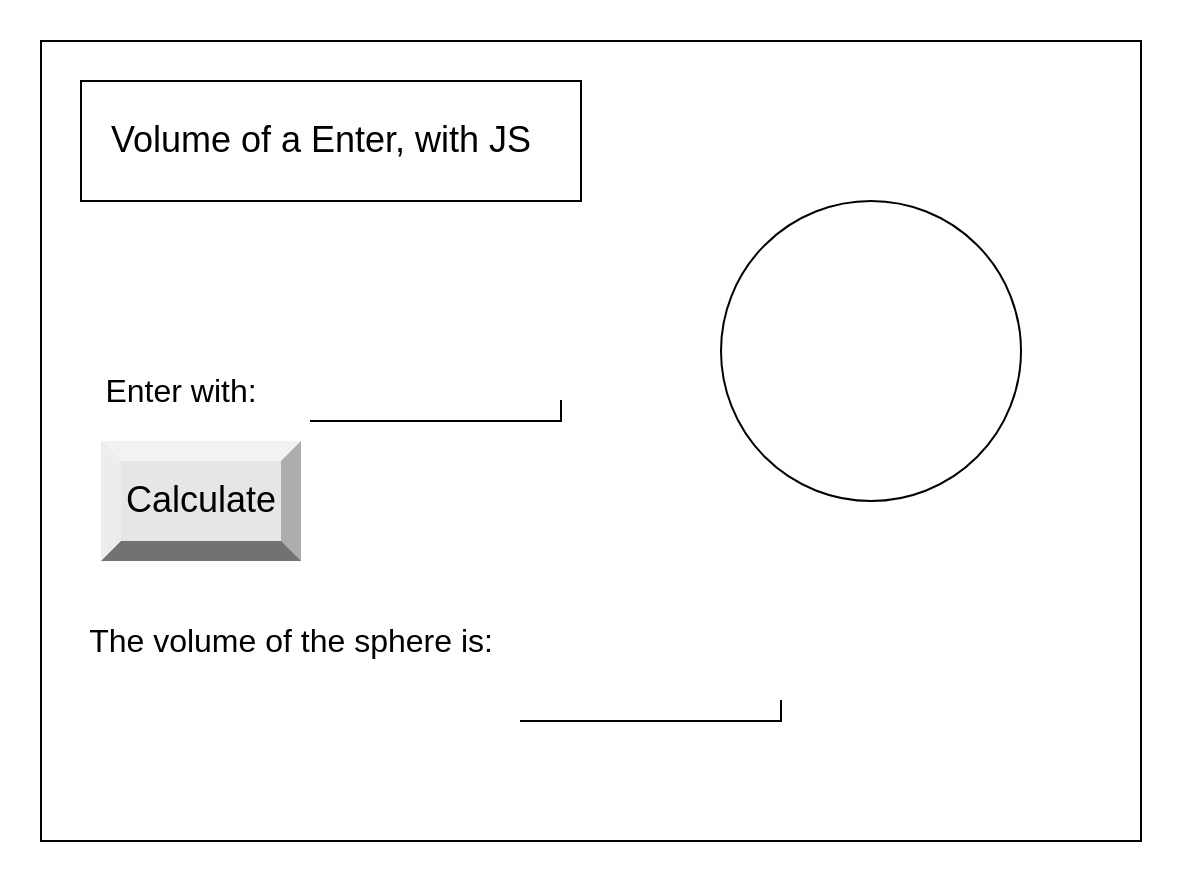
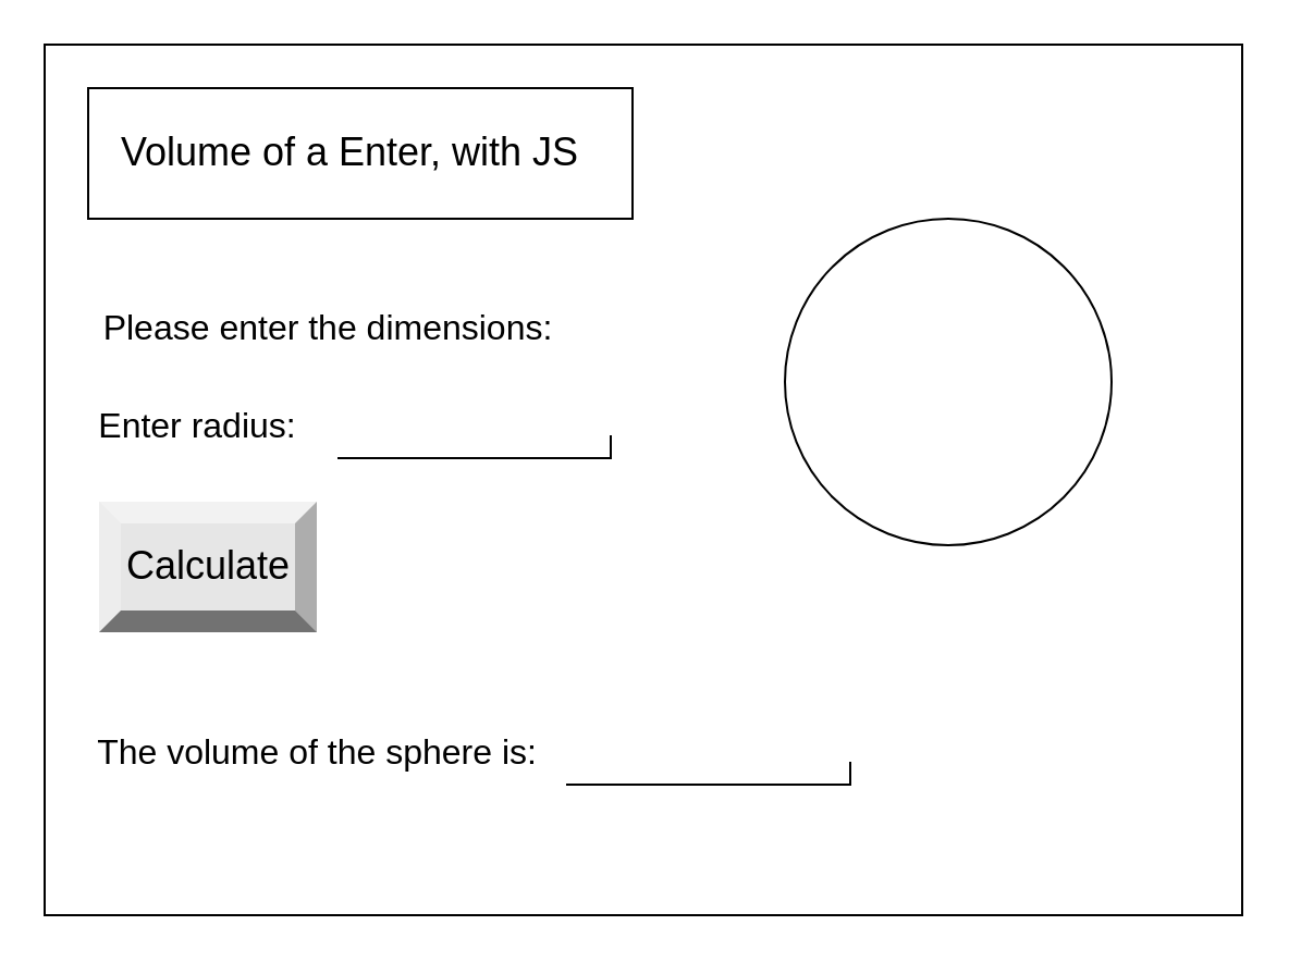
  <mxCell id="0" />
  <mxCell id="1" parent="0" />
  <mxCell id="2" value="" style="verticalLabelPosition=bottom;verticalAlign=top;html=1;shape=mxgraph.basic.rect;fillColor2=none;strokeWidth=1;size=20;indent=5;" vertex="1" parent="1"><mxGeometry x="20" y="20" width="550" height="400" as="geometry" /></mxCell>
  <mxCell id="3" value="" style="verticalLabelPosition=bottom;verticalAlign=top;html=1;shape=mxgraph.basic.rect;fillColor2=none;strokeWidth=1;size=20;indent=5;" vertex="1" parent="1"><mxGeometry x="40" y="40" width="250" height="60" as="geometry" /></mxCell>
  <mxCell id="4" value="&lt;font style=&quot;font-size: 18px&quot;&gt;Volume of a Enter, with JS&lt;/font&gt;" style="text;html=1;resizable=0;autosize=1;align=center;verticalAlign=middle;points=[];fillColor=none;strokeColor=none;rounded=0;" vertex="1" parent="1"><mxGeometry x="40" y="60" width="240" height="20" as="geometry" /></mxCell>
- <mxCell id="5" value="&lt;font style=&quot;font-size: 16px&quot;&gt;Enter with:&lt;/font&gt;" style="text;html=1;resizable=0;autosize=1;align=center;verticalAlign=middle;points=[];fillColor=none;strokeColor=none;rounded=0;fontSize=18;" vertex="1" parent="1"><mxGeometry x="35" y="180" width="110" height="30" as="geometry" /></mxCell>
+ <mxCell id="5" value="&lt;font style=&quot;font-size: 16px&quot;&gt;Enter radius:&lt;/font&gt;" style="text;html=1;resizable=0;autosize=1;align=center;verticalAlign=middle;points=[];fillColor=none;strokeColor=none;rounded=0;fontSize=18;" vertex="1" parent="1"><mxGeometry x="35" y="180" width="110" height="30" as="geometry" /></mxCell>
  <mxCell id="6" value="" style="shape=partialRectangle;whiteSpace=wrap;html=1;top=0;left=0;fillColor=none;fontSize=18;" vertex="1" parent="1"><mxGeometry x="155" y="200" width="125" height="10" as="geometry" /></mxCell>
- <mxCell id="7" value="Calculate" style="labelPosition=center;verticalLabelPosition=middle;align=center;html=1;shape=mxgraph.basic.shaded_button;dx=10;fillColor=#E6E6E6;strokeColor=none;fontSize=18;" vertex="1" parent="1"><mxGeometry x="50" y="220" width="100" height="60" as="geometry" /></mxCell>
- <mxCell id="8" value="&lt;font style=&quot;font-size: 16px&quot;&gt;The volume of the sphere is:&lt;/font&gt;" style="text;html=1;resizable=0;autosize=1;align=center;verticalAlign=middle;points=[];fillColor=none;strokeColor=none;rounded=0;fontSize=18;" vertex="1" parent="1"><mxGeometry x="35" y="305" width="220" height="30" as="geometry" /></mxCell>
+ <mxCell id="7" value="Calculate" style="labelPosition=center;verticalLabelPosition=middle;align=center;html=1;shape=mxgraph.basic.shaded_button;dx=10;fillColor=#E6E6E6;strokeColor=none;fontSize=18;" vertex="1" parent="1"><mxGeometry x="45" y="230" width="100" height="60" as="geometry" /></mxCell>
+ <mxCell id="8" value="&lt;font style=&quot;font-size: 16px&quot;&gt;The volume of the sphere is:&lt;/font&gt;" style="text;html=1;resizable=0;autosize=1;align=center;verticalAlign=middle;points=[];fillColor=none;strokeColor=none;rounded=0;fontSize=18;" vertex="1" parent="1"><mxGeometry x="35" y="330" width="220" height="30" as="geometry" /></mxCell>
  <mxCell id="9" value="" style="shape=partialRectangle;whiteSpace=wrap;html=1;top=0;left=0;fillColor=none;fontSize=18;" vertex="1" parent="1"><mxGeometry x="260" y="350" width="130" height="10" as="geometry" /></mxCell>
  <mxCell id="10" value="" style="ellipse;whiteSpace=wrap;html=1;aspect=fixed;fontSize=16;" vertex="1" parent="1"><mxGeometry x="360" y="100" width="150" height="150" as="geometry" /></mxCell>
+ <mxCell id="11" value="Please enter the dimensions:" style="text;html=1;align=center;verticalAlign=middle;resizable=0;points=[];autosize=1;strokeColor=none;fillColor=none;fontSize=16;" vertex="1" parent="1"><mxGeometry x="40" y="140" width="220" height="20" as="geometry" /></mxCell>
